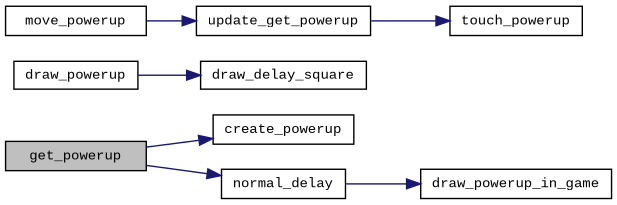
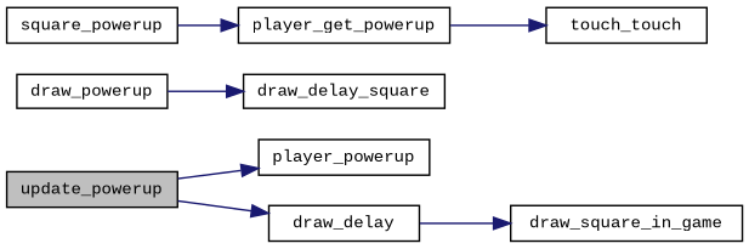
  digraph {
    fontname="Liberation Mono"
    rankdir=LR
    node [color=black fillcolor=white fontname="Liberation Mono" fontsize=10 shape=record style=filled]
    edge [color=midnightblue fontname="Liberation Mono" fontsize=10 labelfontname=Helvetica labelfontsize=10 style=solid]
-   n1 [fillcolor=grey75 fontcolor=black height=0.2 label=get_powerup width=0.4]
-   n2 [height=0.2 label=create_powerup width=0.4]
-   n3 [height=0.2 label=normal_delay width=0.4]
+   n1 [fillcolor=grey75 fontcolor=black height=0.2 label=update_powerup width=0.4]
+   n2 [height=0.2 label=player_powerup width=0.4]
+   n3 [height=0.2 label=draw_delay width=0.4]
    n4 [height=0.2 label=draw_powerup width=0.4]
    n5 [height=0.2 label=draw_delay_square width=0.4]
-   n6 [height=0.2 label=move_powerup width=0.4]
-   n7 [height=0.2 label=update_get_powerup width=0.4]
-   n8 [height=0.2 label=draw_powerup_in_game width=0.4]
-   n9 [height=0.2 label=touch_powerup width=0.4]
+   n6 [height=0.2 label=square_powerup width=0.4]
+   n7 [height=0.2 label=player_get_powerup width=0.4]
+   n8 [height=0.2 label=draw_square_in_game width=0.4]
+   n9 [height=0.2 label=touch_touch width=0.4]
    n1 -> n2
    n1 -> n3
    n3 -> n8
    n4 -> n5
    n6 -> n7
    n7 -> n9
  }
